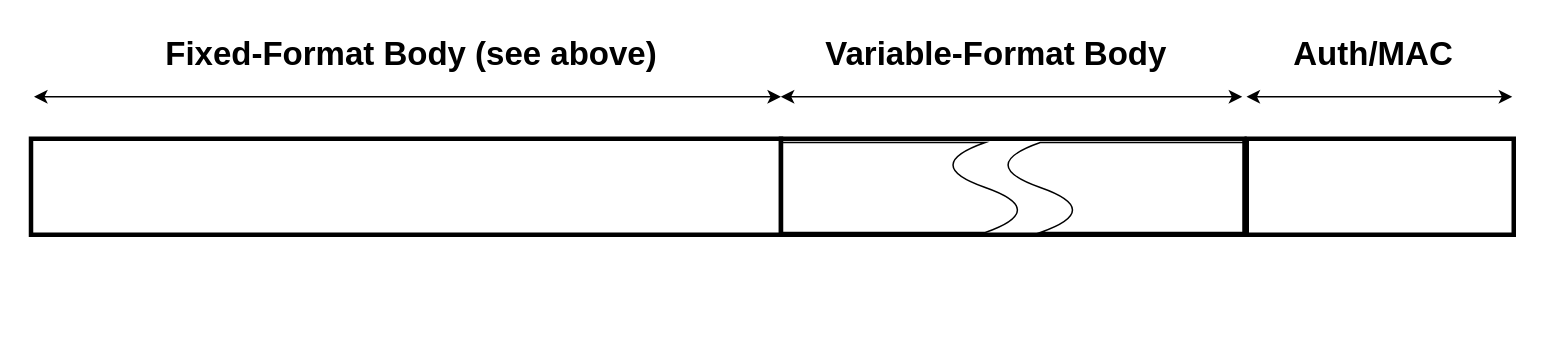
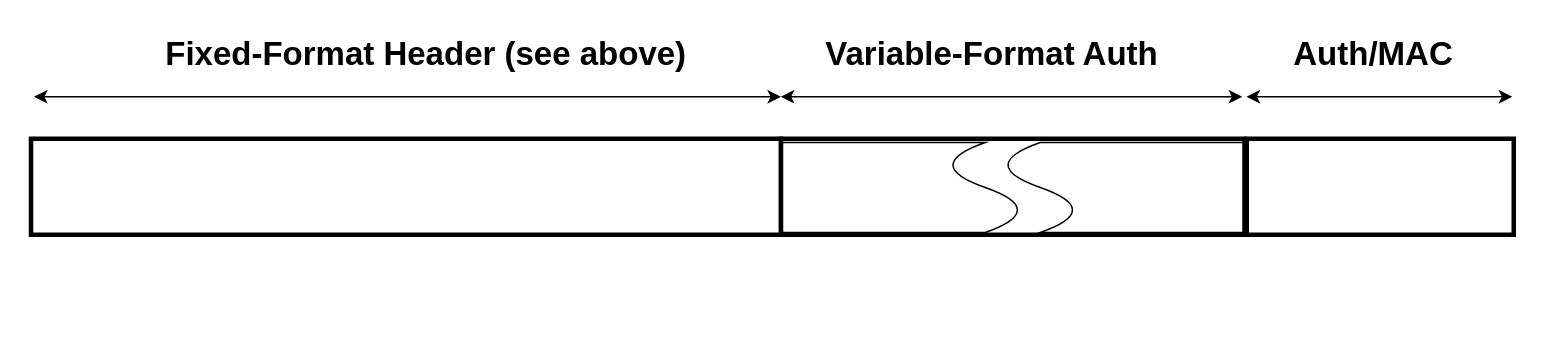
  <mxCell id="0" />
  <mxCell id="1" parent="0" />
  <mxCell id="2" value="" style="rounded=0;whiteSpace=wrap;html=1;strokeWidth=3;shadow=0;rotation=0;" parent="1" vertex="1"><mxGeometry x="20" y="92" width="500" height="64" as="geometry" /></mxCell>
  <mxCell id="3" value="" style="shape=document;whiteSpace=wrap;html=1;boundedLbl=1;rotation=90;" parent="1" vertex="1"><mxGeometry x="757.5" y="85.5" width="60" height="77" as="geometry" /></mxCell>
- <mxCell id="4" value="&lt;b&gt;&lt;font style=&quot;font-size: 22px&quot;&gt;Fixed-Format Body (see above)&lt;/font&gt;&lt;/b&gt;" style="text;html=1;resizable=0;points=[];autosize=1;align=left;verticalAlign=top;spacingTop=-4;" parent="1" vertex="1"><mxGeometry x="108" y="20" width="360" height="20" as="geometry" /></mxCell>
+ <mxCell id="4" value="&lt;b&gt;&lt;font style=&quot;font-size: 22px&quot;&gt;Fixed-Format Header (see above)&lt;/font&gt;&lt;/b&gt;" style="text;html=1;resizable=0;points=[];autosize=1;align=left;verticalAlign=top;spacingTop=-4;" parent="1" vertex="1"><mxGeometry x="108" y="20" width="360" height="20" as="geometry" /></mxCell>
  <mxCell id="5" value="" style="endArrow=classic;startArrow=classic;html=1;" parent="1" edge="1"><mxGeometry width="50" height="50" relative="1" as="geometry"><mxPoint x="22" y="64" as="sourcePoint" /><mxPoint x="520" y="64" as="targetPoint" /></mxGeometry></mxCell>
  <mxCell id="6" value="" style="rounded=0;whiteSpace=wrap;html=1;strokeWidth=3;shadow=0;rotation=0;" parent="1" vertex="1"><mxGeometry x="520" y="92" width="309" height="64" as="geometry" /></mxCell>
  <mxCell id="7" value="" style="shape=document;whiteSpace=wrap;html=1;boundedLbl=1;rotation=-90;" parent="1" vertex="1"><mxGeometry x="570.5" y="45" width="60" height="159" as="geometry" /></mxCell>
  <mxCell id="8" value="" style="shape=document;whiteSpace=wrap;html=1;boundedLbl=1;rotation=90;" parent="1" vertex="1"><mxGeometry x="718.5" y="45" width="60" height="159" as="geometry" /></mxCell>
  <mxCell id="9" value="" style="endArrow=classic;startArrow=classic;html=1;" parent="1" edge="1"><mxGeometry width="50" height="50" relative="1" as="geometry"><mxPoint x="519.853" y="64" as="sourcePoint" /><mxPoint x="827.5" y="64" as="targetPoint" /></mxGeometry></mxCell>
- <mxCell id="10" value="&lt;b&gt;&lt;font style=&quot;font-size: 22px&quot;&gt;Variable-Format Body&lt;br&gt;&lt;/font&gt;&lt;/b&gt;" style="text;html=1;resizable=0;points=[];autosize=1;align=left;verticalAlign=top;spacingTop=-4;" parent="1" vertex="1"><mxGeometry x="547.5" y="20" width="240" height="20" as="geometry" /></mxCell>
+ <mxCell id="10" value="&lt;b&gt;&lt;font style=&quot;font-size: 22px&quot;&gt;Variable-Format Auth&lt;br&gt;&lt;/font&gt;&lt;/b&gt;" style="text;html=1;resizable=0;points=[];autosize=1;align=left;verticalAlign=top;spacingTop=-4;" parent="1" vertex="1"><mxGeometry x="547.5" y="20" width="240" height="20" as="geometry" /></mxCell>
  <mxCell id="11" value="" style="rounded=0;whiteSpace=wrap;html=1;strokeWidth=3;shadow=0;rotation=0;" parent="1" vertex="1"><mxGeometry x="830.5" y="92" width="178" height="64" as="geometry" /></mxCell>
  <mxCell id="12" value="" style="endArrow=classic;startArrow=classic;html=1;" parent="1" edge="1"><mxGeometry width="50" height="50" relative="1" as="geometry"><mxPoint x="830.353" y="64" as="sourcePoint" /><mxPoint x="1007.5" y="64" as="targetPoint" /></mxGeometry></mxCell>
  <mxCell id="13" value="&lt;b&gt;&lt;font style=&quot;font-size: 22px&quot;&gt;Auth/MAC&lt;br&gt;&lt;/font&gt;&lt;/b&gt;" style="text;html=1;resizable=0;points=[];autosize=1;align=left;verticalAlign=top;spacingTop=-4;" parent="1" vertex="1"><mxGeometry x="859.5" y="20" width="120" height="20" as="geometry" /></mxCell>
